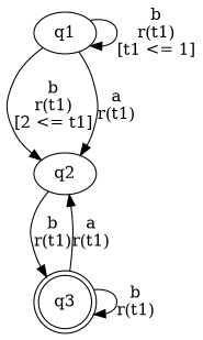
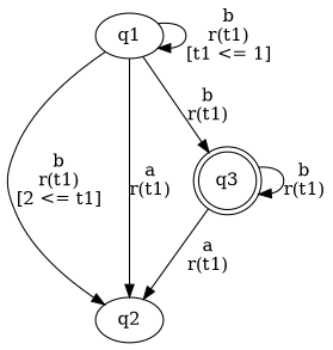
  digraph {
    n1 [label=q1]
    n2 [label=q2]
    n3 [label=q3 shape=doublecircle]
    n1 -> n1 [label="b\nr(t1)\n[t1 <= 1]"]
    n1 -> n2 [label="b\nr(t1)\n[2 <= t1]"]
    n1 -> n2 [label="a\nr(t1)\n"]
-   n2 -> n3 [label="b\nr(t1)\n"]
+   n1 -> n3 [label="b\nr(t1)\n"]
    n3 -> n2 [label="a\nr(t1)\n"]
    n3 -> n3 [label="b\nr(t1)\n"]
  }
